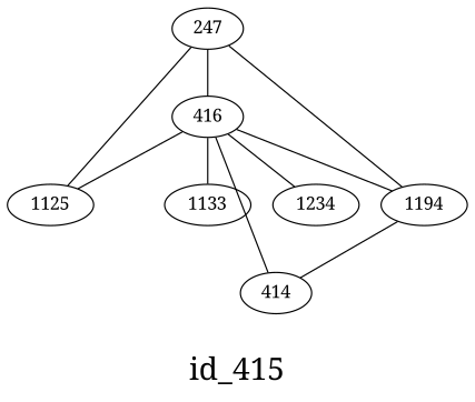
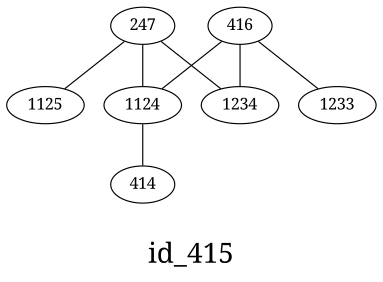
  graph {
    fontname="Noto Serif"
    fontsize=24
    label="\nid_415\n"
    splines=false
    node [fontname="Noto Serif" shape=ellipse]
    edge [fontname="Noto Serif"]
    n1 [height=0.3 label=416 width=0.3]
-   1124 [height=0.3 width=0.3 label=1194]
+   1124 [height=0.3 width=0.3]
    1125 [height=0.3 width=0.3]
-   1233 [height=0.3 width=0.3 label=1133]
+   1233 [height=0.3 width=0.3]
    1234 [height=0.3 width=0.3]
    414 [height=0.3 width=0.3]
    247 [height=0.3 width=0.3]
    n1 -- 1124
-   n1 -- 1125
    n1 -- 1233
    n1 -- 1234
    1124 -- 414
-   414 -- n1
-   247 -- n1
+   247 -- 1234
    247 -- 1124
    247 -- 1125
  }
